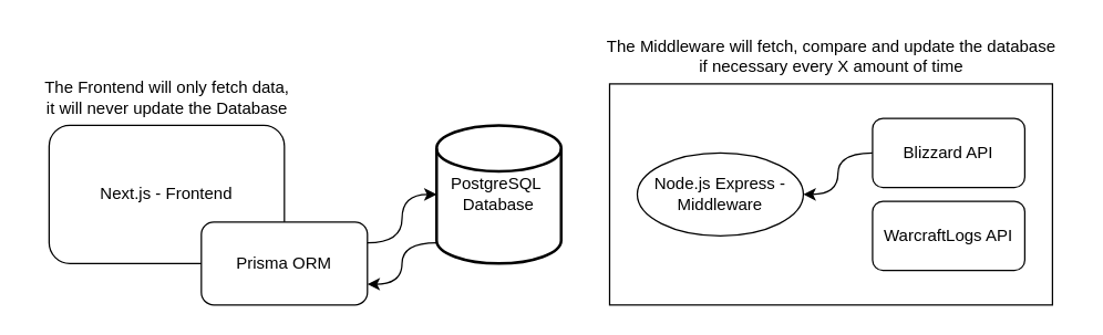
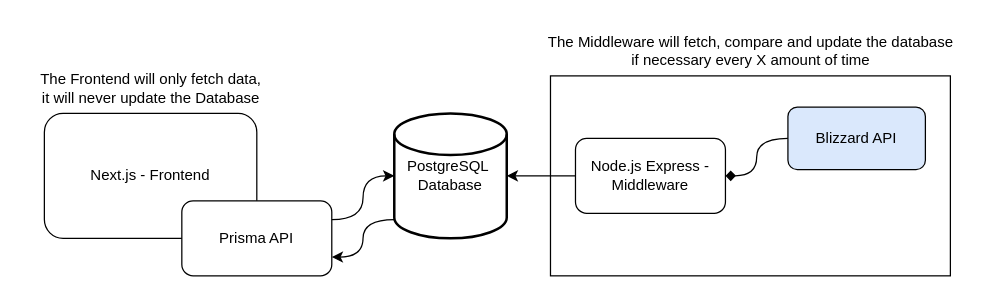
  <mxCell id="0" />
  <mxCell id="1" parent="0" />
  <mxCell id="2" style="edgeStyle=orthogonalEdgeStyle;rounded=0;orthogonalLoop=1;jettySize=auto;html=1;exitX=0;exitY=0.85;exitDx=0;exitDy=0;exitPerimeter=0;entryX=1;entryY=0.75;entryDx=0;entryDy=0;curved=1;" edge="1" parent="1" source="3" target="5"><mxGeometry relative="1" as="geometry" /></mxCell>
  <mxCell id="3" value="PostgreSQL&amp;nbsp;&lt;br&gt;Database" style="strokeWidth=2;html=1;shape=mxgraph.flowchart.database;whiteSpace=wrap;" vertex="1" parent="1"><mxGeometry x="315" y="90" width="90" height="100" as="geometry" /></mxCell>
  <mxCell id="4" value="Next.js - Frontend" style="rounded=1;whiteSpace=wrap;html=1;" vertex="1" parent="1"><mxGeometry x="35" y="90" width="170" height="100" as="geometry" /></mxCell>
- <mxCell id="5" value="Prisma ORM" style="rounded=1;whiteSpace=wrap;html=1;" vertex="1" parent="1"><mxGeometry x="145" y="160" width="120" height="60" as="geometry" /></mxCell>
+ <mxCell id="5" value="Prisma API" style="rounded=1;whiteSpace=wrap;html=1;" vertex="1" parent="1"><mxGeometry x="145" y="160" width="120" height="60" as="geometry" /></mxCell>
  <mxCell id="6" value="" style="rounded=0;whiteSpace=wrap;html=1;" vertex="1" parent="1"><mxGeometry x="440" y="60" width="320" height="160" as="geometry" /></mxCell>
- <mxCell id="7" value="Node.js Express - Middleware" style="ellipse;whiteSpace=wrap;html=1;" vertex="1" parent="1"><mxGeometry x="460" y="110" width="120" height="60" as="geometry" /></mxCell>
- <mxCell id="8" style="edgeStyle=orthogonalEdgeStyle;rounded=0;orthogonalLoop=1;jettySize=auto;html=1;exitX=0;exitY=0.5;exitDx=0;exitDy=0;entryX=1;entryY=0.5;entryDx=0;entryDy=0;curved=1;" edge="1" parent="1" source="9" target="7"><mxGeometry relative="1" as="geometry" /></mxCell>
- <mxCell id="9" value="Blizzard API" style="rounded=1;whiteSpace=wrap;html=1;" vertex="1" parent="1"><mxGeometry x="630" y="85" width="110" height="50" as="geometry" /></mxCell>
- <mxCell id="10" value="WarcraftLogs API" style="rounded=1;whiteSpace=wrap;html=1;" vertex="1" parent="1"><mxGeometry x="630" y="145" width="110" height="50" as="geometry" /></mxCell>
+ <mxCell id="7" value="Node.js Express - Middleware" style="rounded=1;whiteSpace=wrap;html=1;" vertex="1" parent="1"><mxGeometry x="460" y="110" width="120" height="60" as="geometry" /></mxCell>
+ <mxCell id="8" style="edgeStyle=orthogonalEdgeStyle;rounded=0;orthogonalLoop=1;jettySize=auto;html=1;exitX=0;exitY=0.5;exitDx=0;exitDy=0;entryX=1;entryY=0.5;entryDx=0;entryDy=0;curved=1;endArrow=diamond;" edge="1" parent="1" source="9" target="7"><mxGeometry relative="1" as="geometry" /></mxCell>
+ <mxCell id="9" value="Blizzard API" style="rounded=1;whiteSpace=wrap;html=1;fillColor=#dae8fc;" vertex="1" parent="1"><mxGeometry x="630" y="85" width="110" height="50" as="geometry" /></mxCell>
+ <mxCell id="11" style="edgeStyle=orthogonalEdgeStyle;rounded=0;orthogonalLoop=1;jettySize=auto;html=1;exitX=0;exitY=0.5;exitDx=0;exitDy=0;entryX=1;entryY=0.5;entryDx=0;entryDy=0;entryPerimeter=0;curved=1;" edge="1" parent="1" source="7" target="3"><mxGeometry relative="1" as="geometry" /></mxCell>
  <mxCell id="12" value="The Middleware will fetch, compare and update the database &lt;br&gt;if necessary every X amount of time" style="text;html=1;align=center;verticalAlign=middle;resizable=0;points=[];autosize=1;strokeColor=none;fillColor=none;" vertex="1" parent="1"><mxGeometry x="425" y="20" width="350" height="40" as="geometry" /></mxCell>
  <mxCell id="13" value="The Frontend will only fetch data, &lt;br&gt;it will never update the Database" style="text;html=1;align=center;verticalAlign=middle;resizable=0;points=[];autosize=1;strokeColor=none;fillColor=none;" vertex="1" parent="1"><mxGeometry x="20" y="50" width="200" height="40" as="geometry" /></mxCell>
  <mxCell id="14" style="edgeStyle=orthogonalEdgeStyle;rounded=0;orthogonalLoop=1;jettySize=auto;html=1;exitX=1;exitY=0.25;exitDx=0;exitDy=0;entryX=0;entryY=0.5;entryDx=0;entryDy=0;entryPerimeter=0;curved=1;" edge="1" parent="1" source="5" target="3"><mxGeometry relative="1" as="geometry" /></mxCell>
